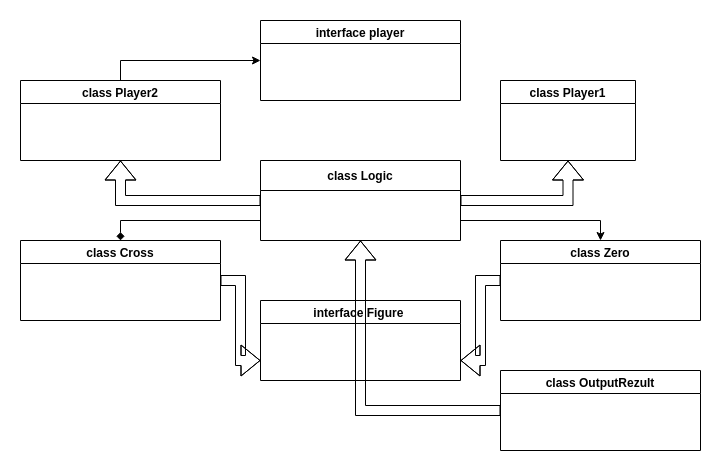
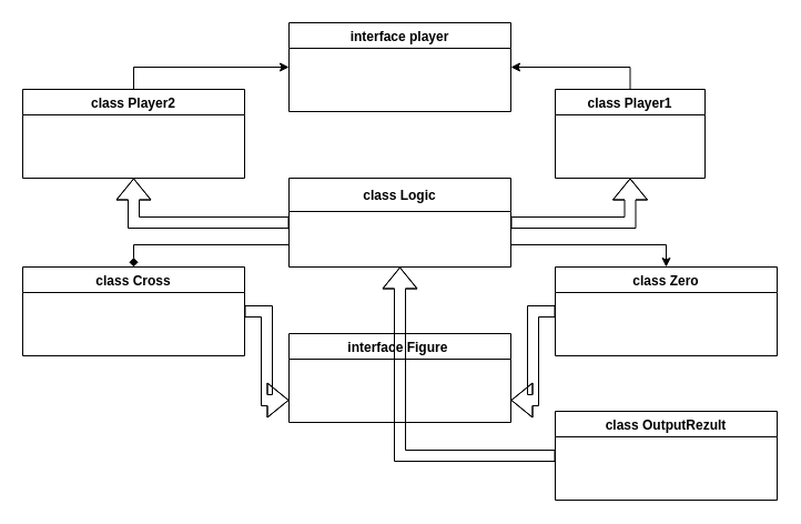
  <mxCell id="0" />
  <mxCell id="1" parent="0" />
  <mxCell id="2" value="interface player" style="swimlane;align=center;" parent="1" vertex="1"><mxGeometry x="260" y="20" width="200" height="80" as="geometry" /></mxCell>
+ <mxCell id="3" style="edgeStyle=orthogonalEdgeStyle;rounded=0;orthogonalLoop=1;jettySize=auto;html=1;exitX=0.5;exitY=0;exitDx=0;exitDy=0;entryX=1;entryY=0.5;entryDx=0;entryDy=0;" parent="1" source="4" target="2" edge="1"><mxGeometry relative="1" as="geometry" /></mxCell>
  <mxCell id="4" value="class Player1" style="swimlane;align=center;" parent="1" vertex="1"><mxGeometry x="500" y="80" width="135" height="80" as="geometry" /></mxCell>
  <mxCell id="5" style="edgeStyle=orthogonalEdgeStyle;rounded=0;orthogonalLoop=1;jettySize=auto;html=1;exitX=0.5;exitY=0;exitDx=0;exitDy=0;entryX=0;entryY=0.5;entryDx=0;entryDy=0;" parent="1" source="6" target="2" edge="1"><mxGeometry relative="1" as="geometry" /></mxCell>
  <mxCell id="6" value="class Player2" style="swimlane;align=center;" parent="1" vertex="1"><mxGeometry x="20" y="80" width="200" height="80" as="geometry" /></mxCell>
  <mxCell id="7" style="edgeStyle=orthogonalEdgeStyle;rounded=0;orthogonalLoop=1;jettySize=auto;html=1;exitX=0;exitY=0.75;exitDx=0;exitDy=0;entryX=0.5;entryY=0;entryDx=0;entryDy=0;endArrow=diamond;" parent="1" source="11" target="13" edge="1"><mxGeometry relative="1" as="geometry" /></mxCell>
  <mxCell id="8" style="edgeStyle=orthogonalEdgeStyle;rounded=0;orthogonalLoop=1;jettySize=auto;html=1;exitX=1;exitY=0.75;exitDx=0;exitDy=0;entryX=0.5;entryY=0;entryDx=0;entryDy=0;" parent="1" source="11" target="15" edge="1"><mxGeometry relative="1" as="geometry" /></mxCell>
  <mxCell id="9" style="edgeStyle=orthogonalEdgeStyle;shape=flexArrow;rounded=0;orthogonalLoop=1;jettySize=auto;html=1;exitX=0;exitY=0.5;exitDx=0;exitDy=0;entryX=0.5;entryY=1;entryDx=0;entryDy=0;" edge="1" parent="1" source="11" target="6"><mxGeometry relative="1" as="geometry" /></mxCell>
  <mxCell id="10" style="edgeStyle=orthogonalEdgeStyle;shape=flexArrow;rounded=0;orthogonalLoop=1;jettySize=auto;html=1;entryX=0.5;entryY=1;entryDx=0;entryDy=0;" edge="1" parent="1" source="11" target="4"><mxGeometry relative="1" as="geometry" /></mxCell>
  <mxCell id="11" value="class Logic" style="swimlane;fontSize=12;align=center;startSize=30;" parent="1" vertex="1"><mxGeometry x="260" y="160" width="200" height="80" as="geometry" /></mxCell>
  <mxCell id="12" style="edgeStyle=orthogonalEdgeStyle;shape=flexArrow;rounded=0;orthogonalLoop=1;jettySize=auto;html=1;entryX=0;entryY=0.75;entryDx=0;entryDy=0;" edge="1" parent="1" source="13" target="16"><mxGeometry relative="1" as="geometry" /></mxCell>
  <mxCell id="13" value="class Cross" style="swimlane;fontSize=12;align=center;" parent="1" vertex="1"><mxGeometry x="20" y="240" width="200" height="80" as="geometry" /></mxCell>
  <mxCell id="14" style="edgeStyle=orthogonalEdgeStyle;shape=flexArrow;rounded=0;orthogonalLoop=1;jettySize=auto;html=1;entryX=1;entryY=0.75;entryDx=0;entryDy=0;" edge="1" parent="1" source="15" target="16"><mxGeometry relative="1" as="geometry" /></mxCell>
  <mxCell id="15" value="class Zero" style="swimlane;fontSize=12;align=center;" parent="1" vertex="1"><mxGeometry x="500" y="240" width="200" height="80" as="geometry" /></mxCell>
  <mxCell id="16" value="interface Figure " style="swimlane;fontSize=12;align=center;" parent="1" vertex="1"><mxGeometry x="260" y="300" width="200" height="80" as="geometry" /></mxCell>
  <mxCell id="17" style="edgeStyle=orthogonalEdgeStyle;shape=flexArrow;rounded=0;orthogonalLoop=1;jettySize=auto;html=1;entryX=0.5;entryY=1;entryDx=0;entryDy=0;" edge="1" parent="1" source="18" target="11"><mxGeometry relative="1" as="geometry" /></mxCell>
  <mxCell id="18" value="class OutputRezult" style="swimlane;" parent="1" vertex="1"><mxGeometry x="500" y="370" width="200" height="80" as="geometry" /></mxCell>
